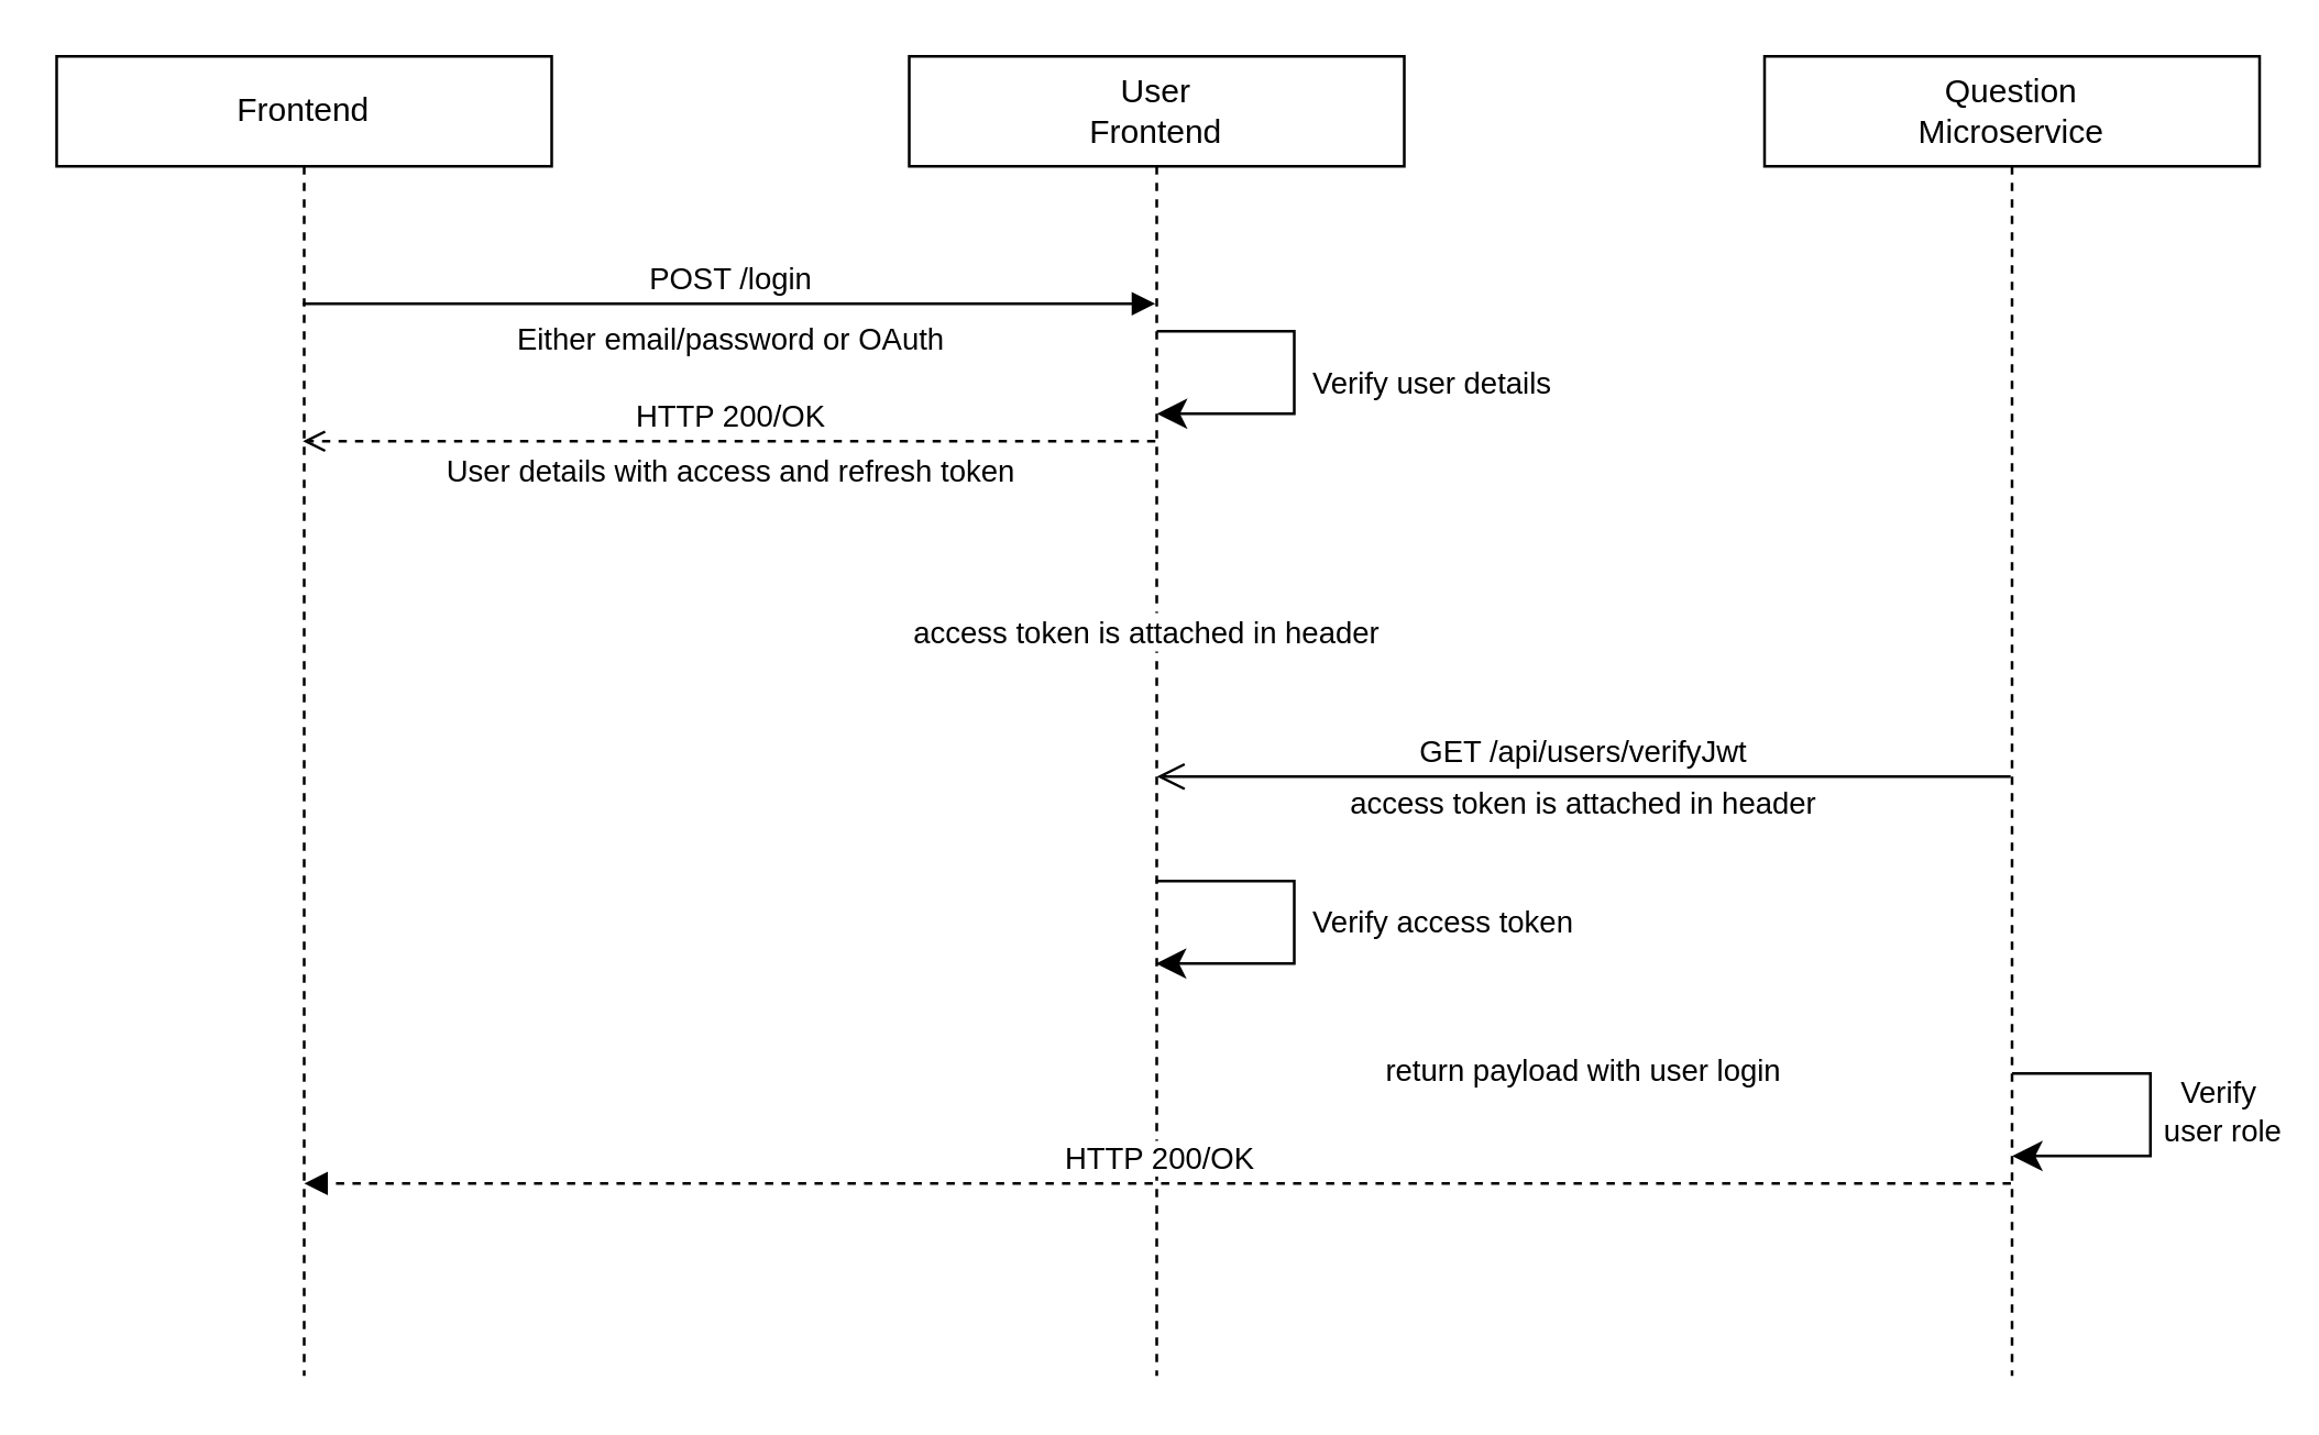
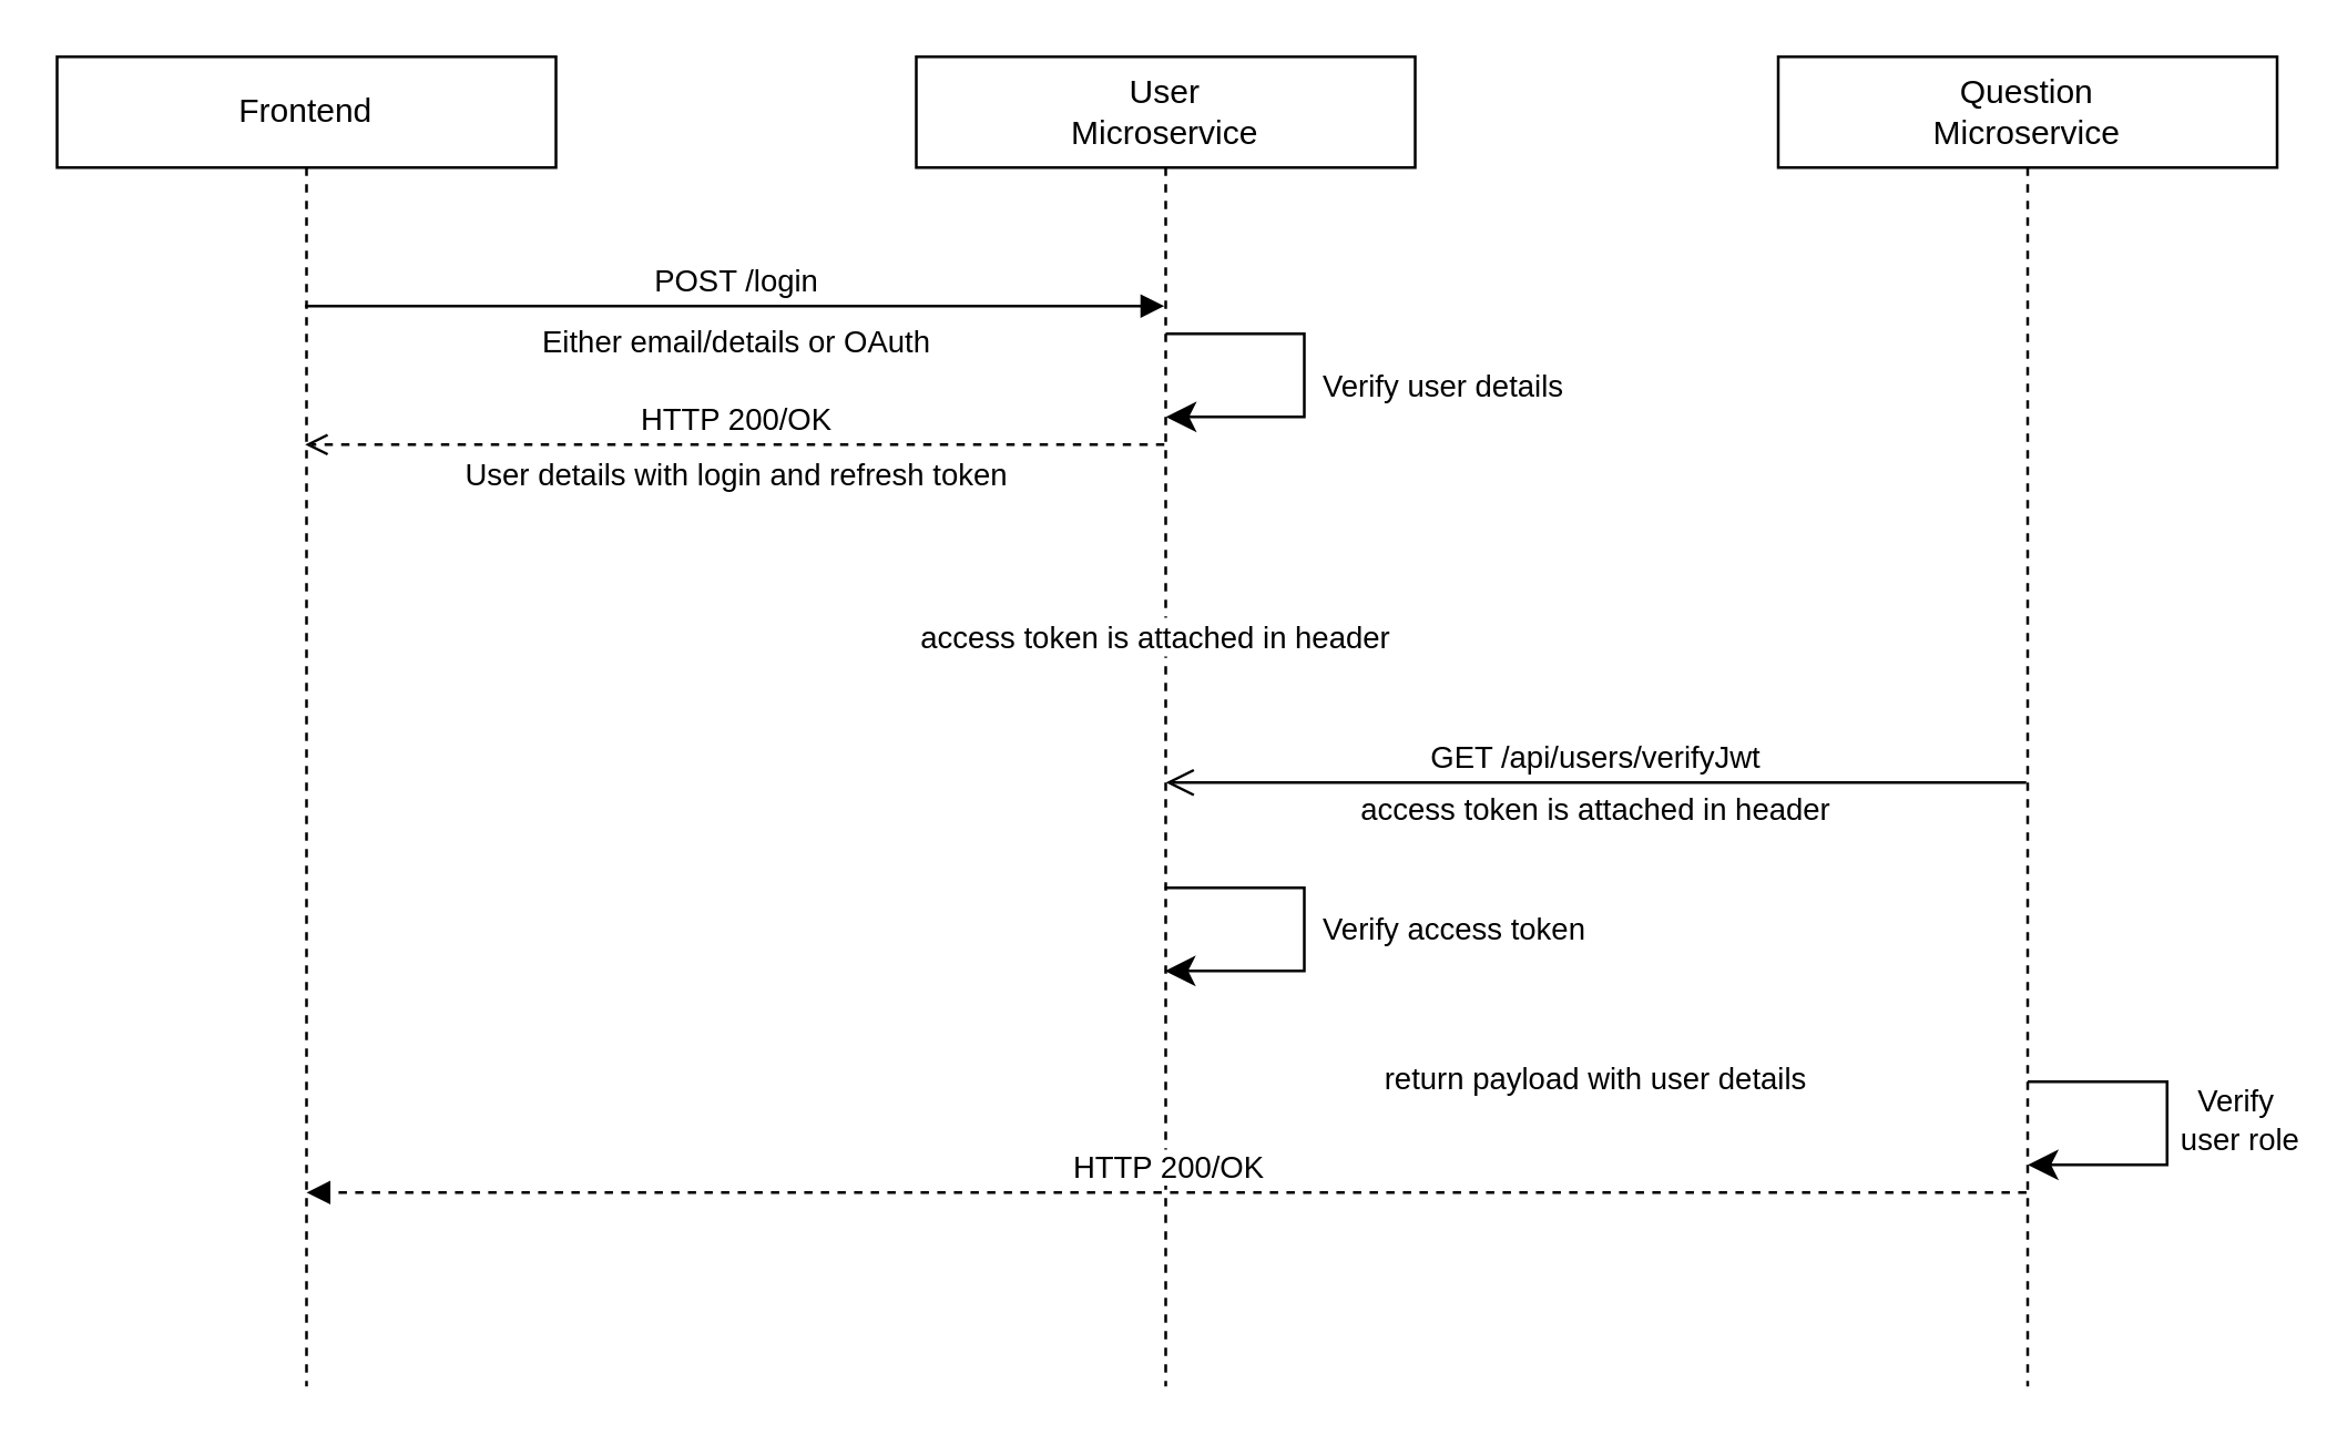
  <mxCell id="0" />
  <mxCell id="1" parent="0" />
  <mxCell id="2" value="Frontend" style="shape=umlLifeline;perimeter=lifelinePerimeter;whiteSpace=wrap;html=1;container=0;dropTarget=0;collapsible=0;recursiveResize=0;outlineConnect=0;portConstraint=eastwest;newEdgeStyle={&quot;edgeStyle&quot;:&quot;elbowEdgeStyle&quot;,&quot;elbow&quot;:&quot;vertical&quot;,&quot;curved&quot;:0,&quot;rounded&quot;:0};" parent="1" vertex="1"><mxGeometry x="20" y="20" width="180" height="480" as="geometry" /></mxCell>
- <mxCell id="3" value="User&lt;br&gt;Frontend" style="shape=umlLifeline;perimeter=lifelinePerimeter;whiteSpace=wrap;html=1;container=0;dropTarget=0;collapsible=0;recursiveResize=0;outlineConnect=0;portConstraint=eastwest;newEdgeStyle={&quot;edgeStyle&quot;:&quot;elbowEdgeStyle&quot;,&quot;elbow&quot;:&quot;vertical&quot;,&quot;curved&quot;:0,&quot;rounded&quot;:0};" parent="1" vertex="1"><mxGeometry x="330" y="20" width="180" height="480" as="geometry" /></mxCell>
+ <mxCell id="3" value="User&lt;br&gt;Microservice" style="shape=umlLifeline;perimeter=lifelinePerimeter;whiteSpace=wrap;html=1;container=0;dropTarget=0;collapsible=0;recursiveResize=0;outlineConnect=0;portConstraint=eastwest;newEdgeStyle={&quot;edgeStyle&quot;:&quot;elbowEdgeStyle&quot;,&quot;elbow&quot;:&quot;vertical&quot;,&quot;curved&quot;:0,&quot;rounded&quot;:0};" parent="1" vertex="1"><mxGeometry x="330" y="20" width="180" height="480" as="geometry" /></mxCell>
  <mxCell id="4" value="POST /login" style="html=1;verticalAlign=bottom;endArrow=block;edgeStyle=elbowEdgeStyle;elbow=horizontal;curved=0;rounded=0;" parent="1" edge="1"><mxGeometry x="-0.002" relative="1" as="geometry"><mxPoint x="109.5" y="110.003" as="sourcePoint" /><Array as="points"><mxPoint x="267.816" y="110.003" /></Array><mxPoint x="419.5" y="110.003" as="targetPoint" /><mxPoint as="offset" /></mxGeometry></mxCell>
  <mxCell id="5" value="GET /api/users/verifyJwt" style="html=1;verticalAlign=bottom;endArrow=open;endSize=8;edgeStyle=elbowEdgeStyle;elbow=vertical;curved=0;rounded=0;" parent="1" source="7" edge="1"><mxGeometry x="0.002" relative="1" as="geometry"><mxPoint x="420.024" y="282.002" as="targetPoint" /><Array as="points" /><mxPoint x="699.5" y="282.002" as="sourcePoint" /><mxPoint as="offset" /></mxGeometry></mxCell>
  <mxCell id="6" value="HTTP 200/OK" style="html=1;verticalAlign=bottom;endArrow=open;edgeStyle=elbowEdgeStyle;elbow=vertical;curved=0;rounded=0;dashed=1;" parent="1" source="3" target="2" edge="1"><mxGeometry relative="1" as="geometry"><mxPoint x="410" y="220" as="sourcePoint" /><Array as="points"><mxPoint x="290" y="160" /></Array><mxPoint x="126.207" y="220" as="targetPoint" /></mxGeometry></mxCell>
  <mxCell id="7" value="Question&lt;br&gt;Microservice" style="shape=umlLifeline;perimeter=lifelinePerimeter;whiteSpace=wrap;html=1;container=0;dropTarget=0;collapsible=0;recursiveResize=0;outlineConnect=0;portConstraint=eastwest;newEdgeStyle={&quot;edgeStyle&quot;:&quot;elbowEdgeStyle&quot;,&quot;elbow&quot;:&quot;vertical&quot;,&quot;curved&quot;:0,&quot;rounded&quot;:0};" vertex="1" parent="1"><mxGeometry x="641" y="20" width="180" height="480" as="geometry" /></mxCell>
- <mxCell id="8" value="&lt;font style=&quot;font-size: 11px;&quot;&gt;Either email/password or OAuth&lt;/font&gt;" style="text;html=1;align=center;verticalAlign=middle;resizable=0;points=[];autosize=1;strokeColor=none;fillColor=none;" vertex="1" parent="1"><mxGeometry x="175" y="108" width="180" height="30" as="geometry" /></mxCell>
+ <mxCell id="8" value="&lt;font style=&quot;font-size: 11px;&quot;&gt;Either email/details or OAuth&lt;/font&gt;" style="text;html=1;align=center;verticalAlign=middle;resizable=0;points=[];autosize=1;strokeColor=none;fillColor=none;" vertex="1" parent="1"><mxGeometry x="175" y="108" width="180" height="30" as="geometry" /></mxCell>
  <mxCell id="9" value="" style="edgeStyle=segmentEdgeStyle;endArrow=classic;html=1;curved=0;rounded=0;endSize=8;startSize=8;sourcePerimeterSpacing=0;targetPerimeterSpacing=0;" edge="1" parent="1"><mxGeometry width="100" relative="1" as="geometry"><mxPoint x="420" y="120" as="sourcePoint" /><mxPoint x="420" y="150" as="targetPoint" /><Array as="points"><mxPoint x="470" y="120" /><mxPoint x="470" y="150" /></Array></mxGeometry></mxCell>
  <mxCell id="10" value="Verify user details" style="edgeLabel;html=1;align=center;verticalAlign=middle;resizable=0;points=[];" vertex="1" connectable="0" parent="9"><mxGeometry x="-0.0" y="-1" relative="1" as="geometry"><mxPoint x="50" y="3" as="offset" /></mxGeometry></mxCell>
- <mxCell id="11" value="&lt;font style=&quot;font-size: 11px;&quot;&gt;User details with access and refresh token&lt;/font&gt;" style="text;html=1;align=center;verticalAlign=middle;resizable=0;points=[];autosize=1;strokeColor=none;fillColor=none;" vertex="1" parent="1"><mxGeometry x="150" y="156" width="230" height="30" as="geometry" /></mxCell>
+ <mxCell id="11" value="&lt;font style=&quot;font-size: 11px;&quot;&gt;User details with login and refresh token&lt;/font&gt;" style="text;html=1;align=center;verticalAlign=middle;resizable=0;points=[];autosize=1;strokeColor=none;fillColor=none;" vertex="1" parent="1"><mxGeometry x="150" y="156" width="230" height="30" as="geometry" /></mxCell>
  <mxCell id="12" value="&lt;font style=&quot;font-size: 11px;&quot;&gt;access token is attached in header&lt;/font&gt;" style="text;html=1;align=center;verticalAlign=middle;resizable=0;points=[];autosize=1;strokeColor=none;fillColor=none;" vertex="1" parent="1"><mxGeometry x="480" y="277" width="190" height="30" as="geometry" /></mxCell>
  <mxCell id="13" value="" style="edgeStyle=segmentEdgeStyle;endArrow=classic;html=1;curved=0;rounded=0;endSize=8;startSize=8;sourcePerimeterSpacing=0;targetPerimeterSpacing=0;" edge="1" parent="1"><mxGeometry width="100" relative="1" as="geometry"><mxPoint x="419.667" y="320" as="sourcePoint" /><mxPoint x="419.667" y="350" as="targetPoint" /><Array as="points"><mxPoint x="470" y="320" /><mxPoint x="470" y="350" /></Array></mxGeometry></mxCell>
  <mxCell id="14" value="Verify access token" style="edgeLabel;html=1;align=center;verticalAlign=middle;resizable=0;points=[];" vertex="1" connectable="0" parent="13"><mxGeometry x="-0.0" y="-1" relative="1" as="geometry"><mxPoint x="54" as="offset" /></mxGeometry></mxCell>
- <mxCell id="15" value="&lt;font style=&quot;font-size: 11px;&quot;&gt;return payload with user login&lt;/font&gt;" style="text;html=1;align=center;verticalAlign=middle;resizable=0;points=[];autosize=1;strokeColor=none;fillColor=none;fontSize=11;" vertex="1" parent="1"><mxGeometry x="485" y="374" width="180" height="30" as="geometry" /></mxCell>
+ <mxCell id="15" value="&lt;font style=&quot;font-size: 11px;&quot;&gt;return payload with user details&lt;/font&gt;" style="text;html=1;align=center;verticalAlign=middle;resizable=0;points=[];autosize=1;strokeColor=none;fillColor=none;fontSize=11;" vertex="1" parent="1"><mxGeometry x="485" y="374" width="180" height="30" as="geometry" /></mxCell>
  <mxCell id="16" value="HTTP 200/OK" style="html=1;verticalAlign=bottom;endArrow=block;edgeStyle=elbowEdgeStyle;elbow=vertical;curved=0;rounded=0;dashed=1;" edge="1" parent="1"><mxGeometry relative="1" as="geometry"><mxPoint x="730.57" y="430" as="sourcePoint" /><Array as="points"><mxPoint x="300.07" y="430" /></Array><mxPoint x="109.999" y="430" as="targetPoint" /></mxGeometry></mxCell>
  <mxCell id="17" value="&lt;font style=&quot;font-size: 11px;&quot;&gt;access token is attached in header&lt;/font&gt;" style="text;whiteSpace=wrap;html=1;labelBackgroundColor=default;" vertex="1" parent="1"><mxGeometry x="330" y="216" width="180" height="20" as="geometry" /></mxCell>
  <mxCell id="18" value="" style="edgeStyle=segmentEdgeStyle;endArrow=classic;html=1;curved=0;rounded=0;endSize=8;startSize=8;sourcePerimeterSpacing=0;targetPerimeterSpacing=0;" edge="1" parent="1"><mxGeometry width="100" relative="1" as="geometry"><mxPoint x="730.997" y="390" as="sourcePoint" /><mxPoint x="730.997" y="420" as="targetPoint" /><Array as="points"><mxPoint x="781.33" y="390" /><mxPoint x="781.33" y="420" /></Array></mxGeometry></mxCell>
  <mxCell id="19" value="Verify&lt;br&gt;&amp;nbsp;user role" style="edgeLabel;html=1;align=center;verticalAlign=middle;resizable=0;points=[];" vertex="1" connectable="0" parent="18"><mxGeometry x="-0.0" y="-1" relative="1" as="geometry"><mxPoint x="25" y="-1" as="offset" /></mxGeometry></mxCell>
